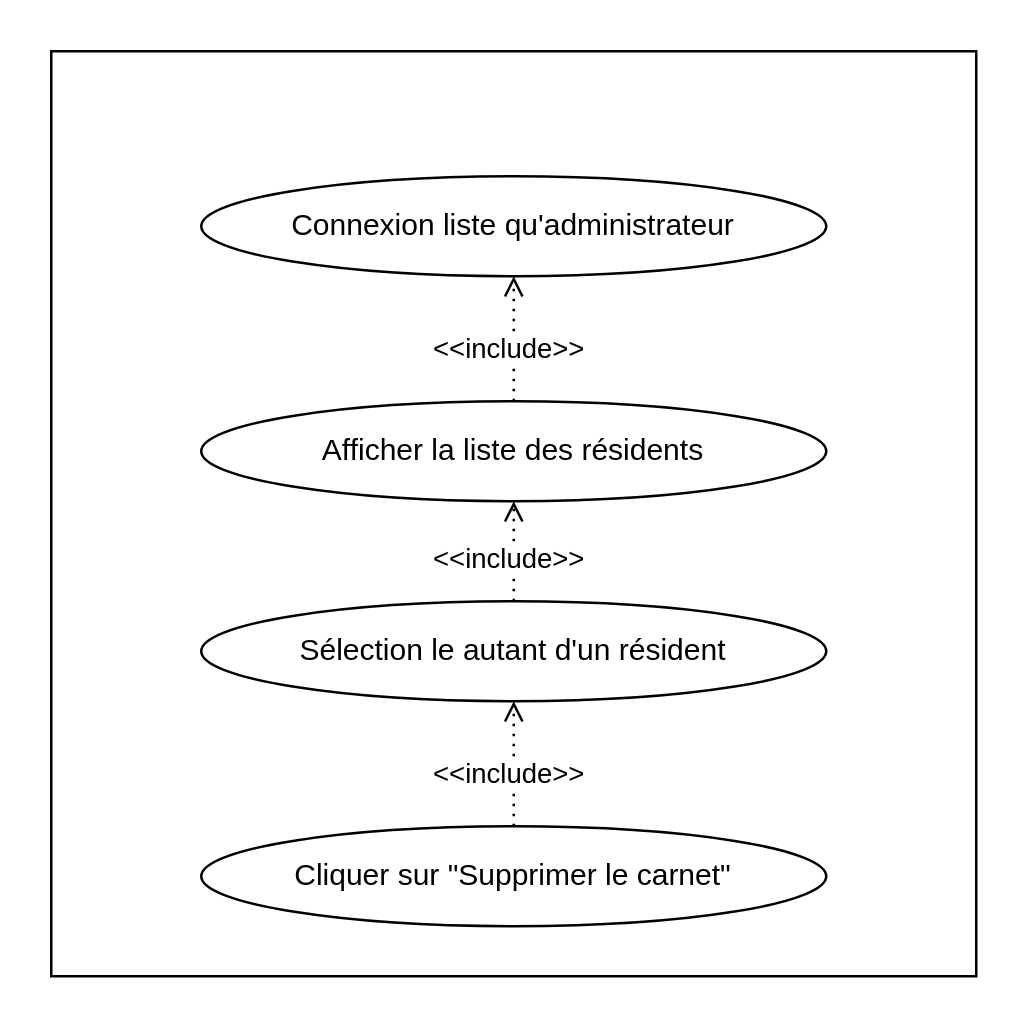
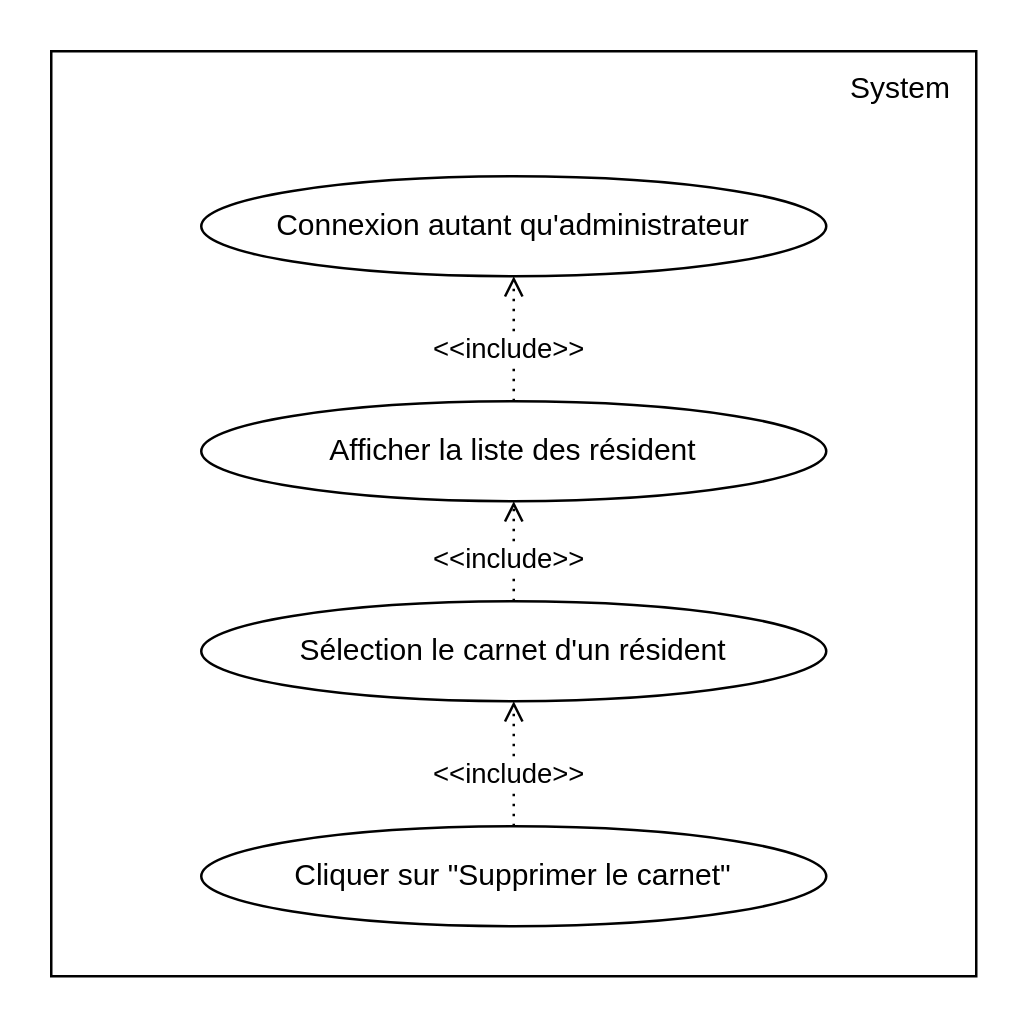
  <mxCell id="0" />
  <mxCell id="1" parent="0" />
  <mxCell id="2" value="" style="whiteSpace=wrap;html=1;aspect=fixed;" vertex="1" parent="1"><mxGeometry x="20" y="20" width="370" height="370" as="geometry" /></mxCell>
- <mxCell id="3" value="Connexion liste qu'administrateur" style="ellipse;whiteSpace=wrap;html=1;" vertex="1" parent="1"><mxGeometry x="80" y="70" width="250" height="40" as="geometry" /></mxCell>
+ <mxCell id="3" value="Connexion autant qu'administrateur" style="ellipse;whiteSpace=wrap;html=1;" vertex="1" parent="1"><mxGeometry x="80" y="70" width="250" height="40" as="geometry" /></mxCell>
  <mxCell id="4" value="" style="endArrow=open;dashed=1;html=1;dashPattern=1 3;strokeWidth=1;rounded=0;endFill=0;" edge="1" parent="1" source="6" target="3"><mxGeometry width="50" height="50" relative="1" as="geometry"><mxPoint x="205" y="160" as="sourcePoint" /><mxPoint x="205" y="110" as="targetPoint" /></mxGeometry></mxCell>
  <mxCell id="5" value="&amp;lt;&amp;lt;include&amp;gt;&amp;gt;" style="edgeLabel;html=1;align=center;verticalAlign=middle;resizable=0;points=[];" vertex="1" connectable="0" parent="4"><mxGeometry x="-0.12" y="3" relative="1" as="geometry"><mxPoint as="offset" /></mxGeometry></mxCell>
- <mxCell id="6" value="Afficher la liste des résidents" style="ellipse;whiteSpace=wrap;html=1;" vertex="1" parent="1"><mxGeometry x="80" y="160" width="250" height="40" as="geometry" /></mxCell>
- <mxCell id="8" value="Sélection le autant d'un résident" style="ellipse;whiteSpace=wrap;html=1;" vertex="1" parent="1"><mxGeometry x="80" y="240" width="250" height="40" as="geometry" /></mxCell>
+ <mxCell id="6" value="Afficher la liste des résident" style="ellipse;whiteSpace=wrap;html=1;" vertex="1" parent="1"><mxGeometry x="80" y="160" width="250" height="40" as="geometry" /></mxCell>
+ <mxCell id="7" value="System" style="text;html=1;strokeColor=none;fillColor=none;align=center;verticalAlign=middle;whiteSpace=wrap;rounded=0;" vertex="1" parent="1"><mxGeometry x="330" y="20" width="60" height="30" as="geometry" /></mxCell>
+ <mxCell id="8" value="Sélection le carnet d'un résident" style="ellipse;whiteSpace=wrap;html=1;" vertex="1" parent="1"><mxGeometry x="80" y="240" width="250" height="40" as="geometry" /></mxCell>
  <mxCell id="9" value="Cliquer sur &quot;Supprimer le carnet&quot;" style="ellipse;whiteSpace=wrap;html=1;" vertex="1" parent="1"><mxGeometry x="80" y="330" width="250" height="40" as="geometry" /></mxCell>
  <mxCell id="10" value="" style="endArrow=open;dashed=1;html=1;dashPattern=1 3;strokeWidth=1;rounded=0;endFill=0;exitX=0.5;exitY=0;exitDx=0;exitDy=0;" edge="1" parent="1" source="9" target="8"><mxGeometry width="50" height="50" relative="1" as="geometry"><mxPoint x="215" y="170" as="sourcePoint" /><mxPoint x="215" y="120" as="targetPoint" /></mxGeometry></mxCell>
  <mxCell id="11" value="&amp;lt;&amp;lt;include&amp;gt;&amp;gt;" style="edgeLabel;html=1;align=center;verticalAlign=middle;resizable=0;points=[];" vertex="1" connectable="0" parent="10"><mxGeometry x="-0.12" y="3" relative="1" as="geometry"><mxPoint as="offset" /></mxGeometry></mxCell>
  <mxCell id="12" value="" style="endArrow=open;dashed=1;html=1;dashPattern=1 3;strokeWidth=1;rounded=0;endFill=0;exitX=0.5;exitY=0;exitDx=0;exitDy=0;" edge="1" parent="1" source="8" target="6"><mxGeometry width="50" height="50" relative="1" as="geometry"><mxPoint x="215" y="340" as="sourcePoint" /><mxPoint x="205" y="200" as="targetPoint" /></mxGeometry></mxCell>
  <mxCell id="13" value="&amp;lt;&amp;lt;include&amp;gt;&amp;gt;" style="edgeLabel;html=1;align=center;verticalAlign=middle;resizable=0;points=[];" vertex="1" connectable="0" parent="12"><mxGeometry x="-0.12" y="3" relative="1" as="geometry"><mxPoint as="offset" /></mxGeometry></mxCell>
